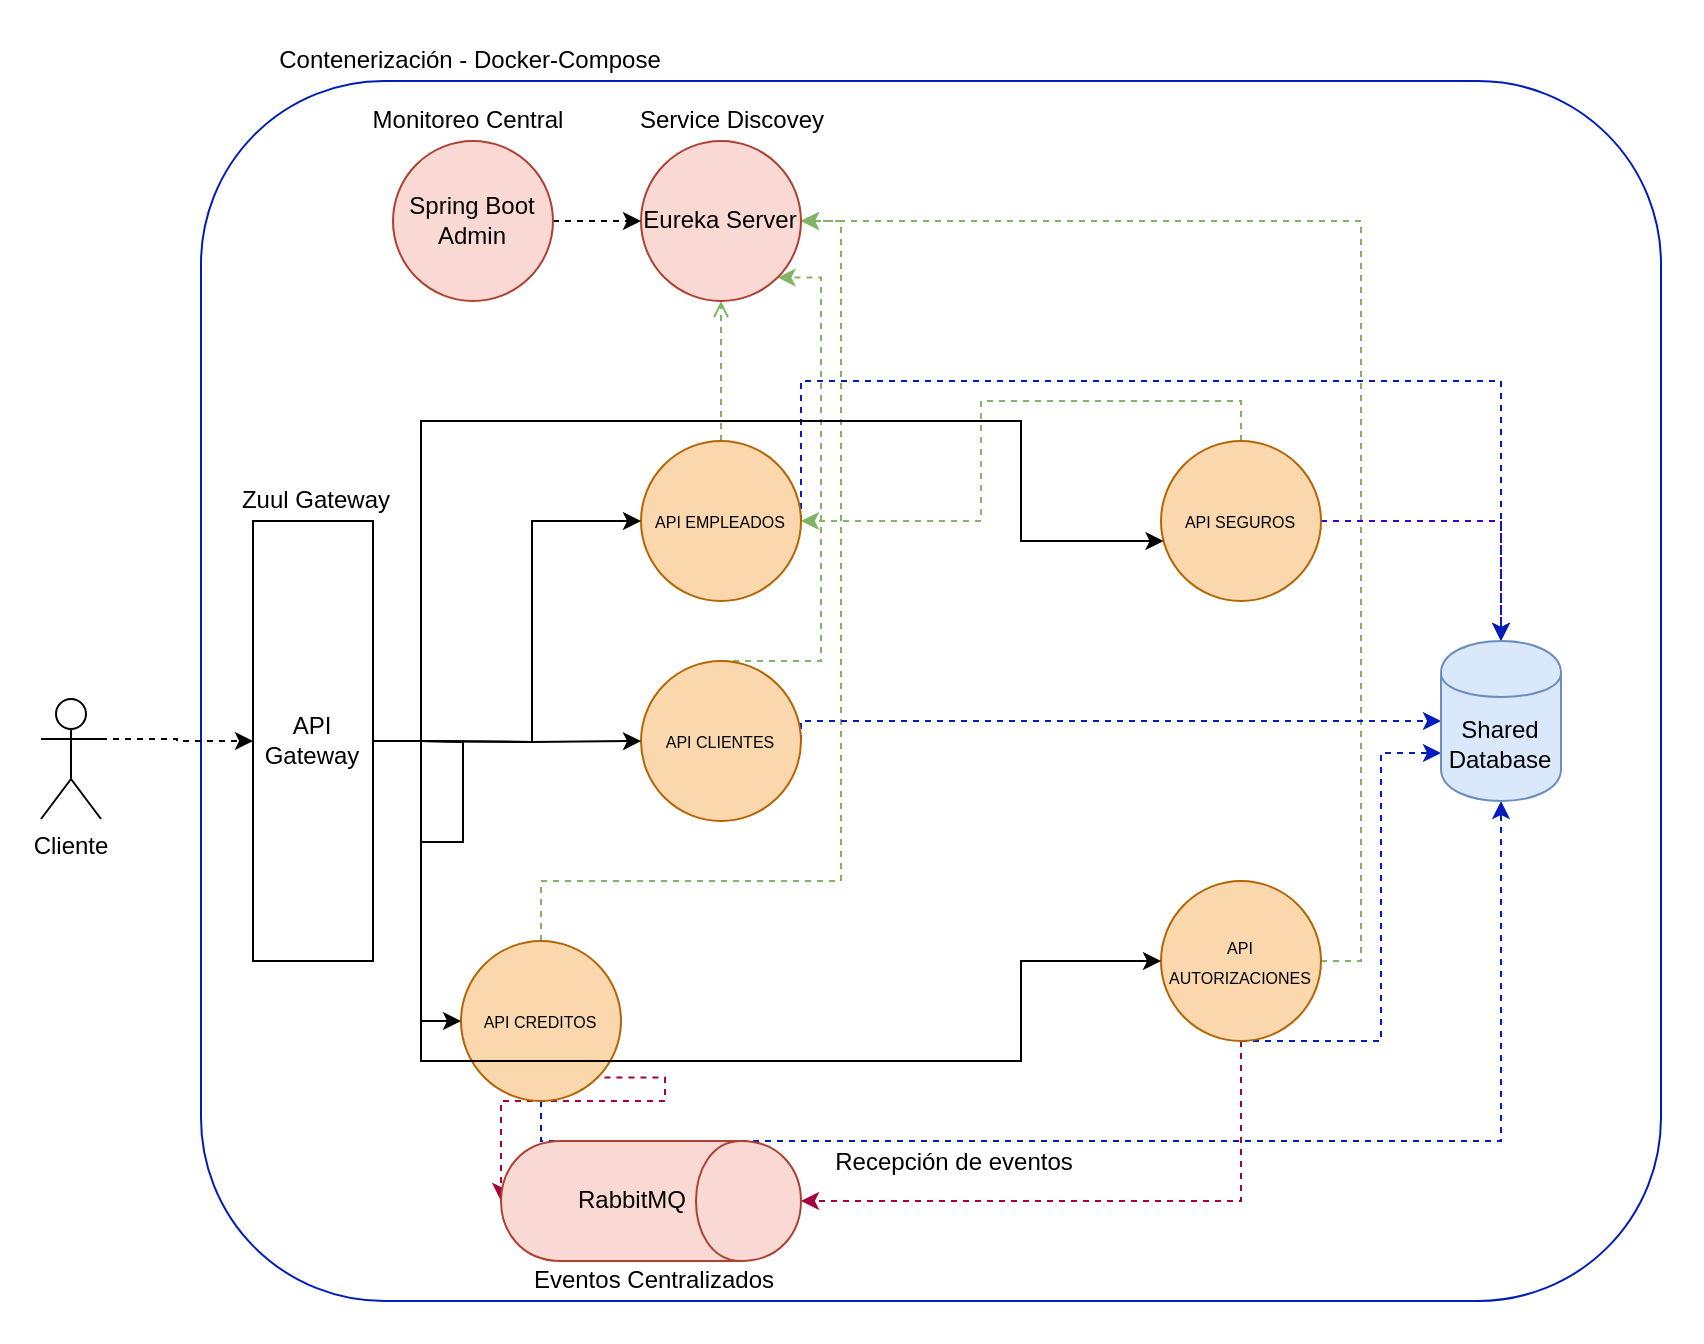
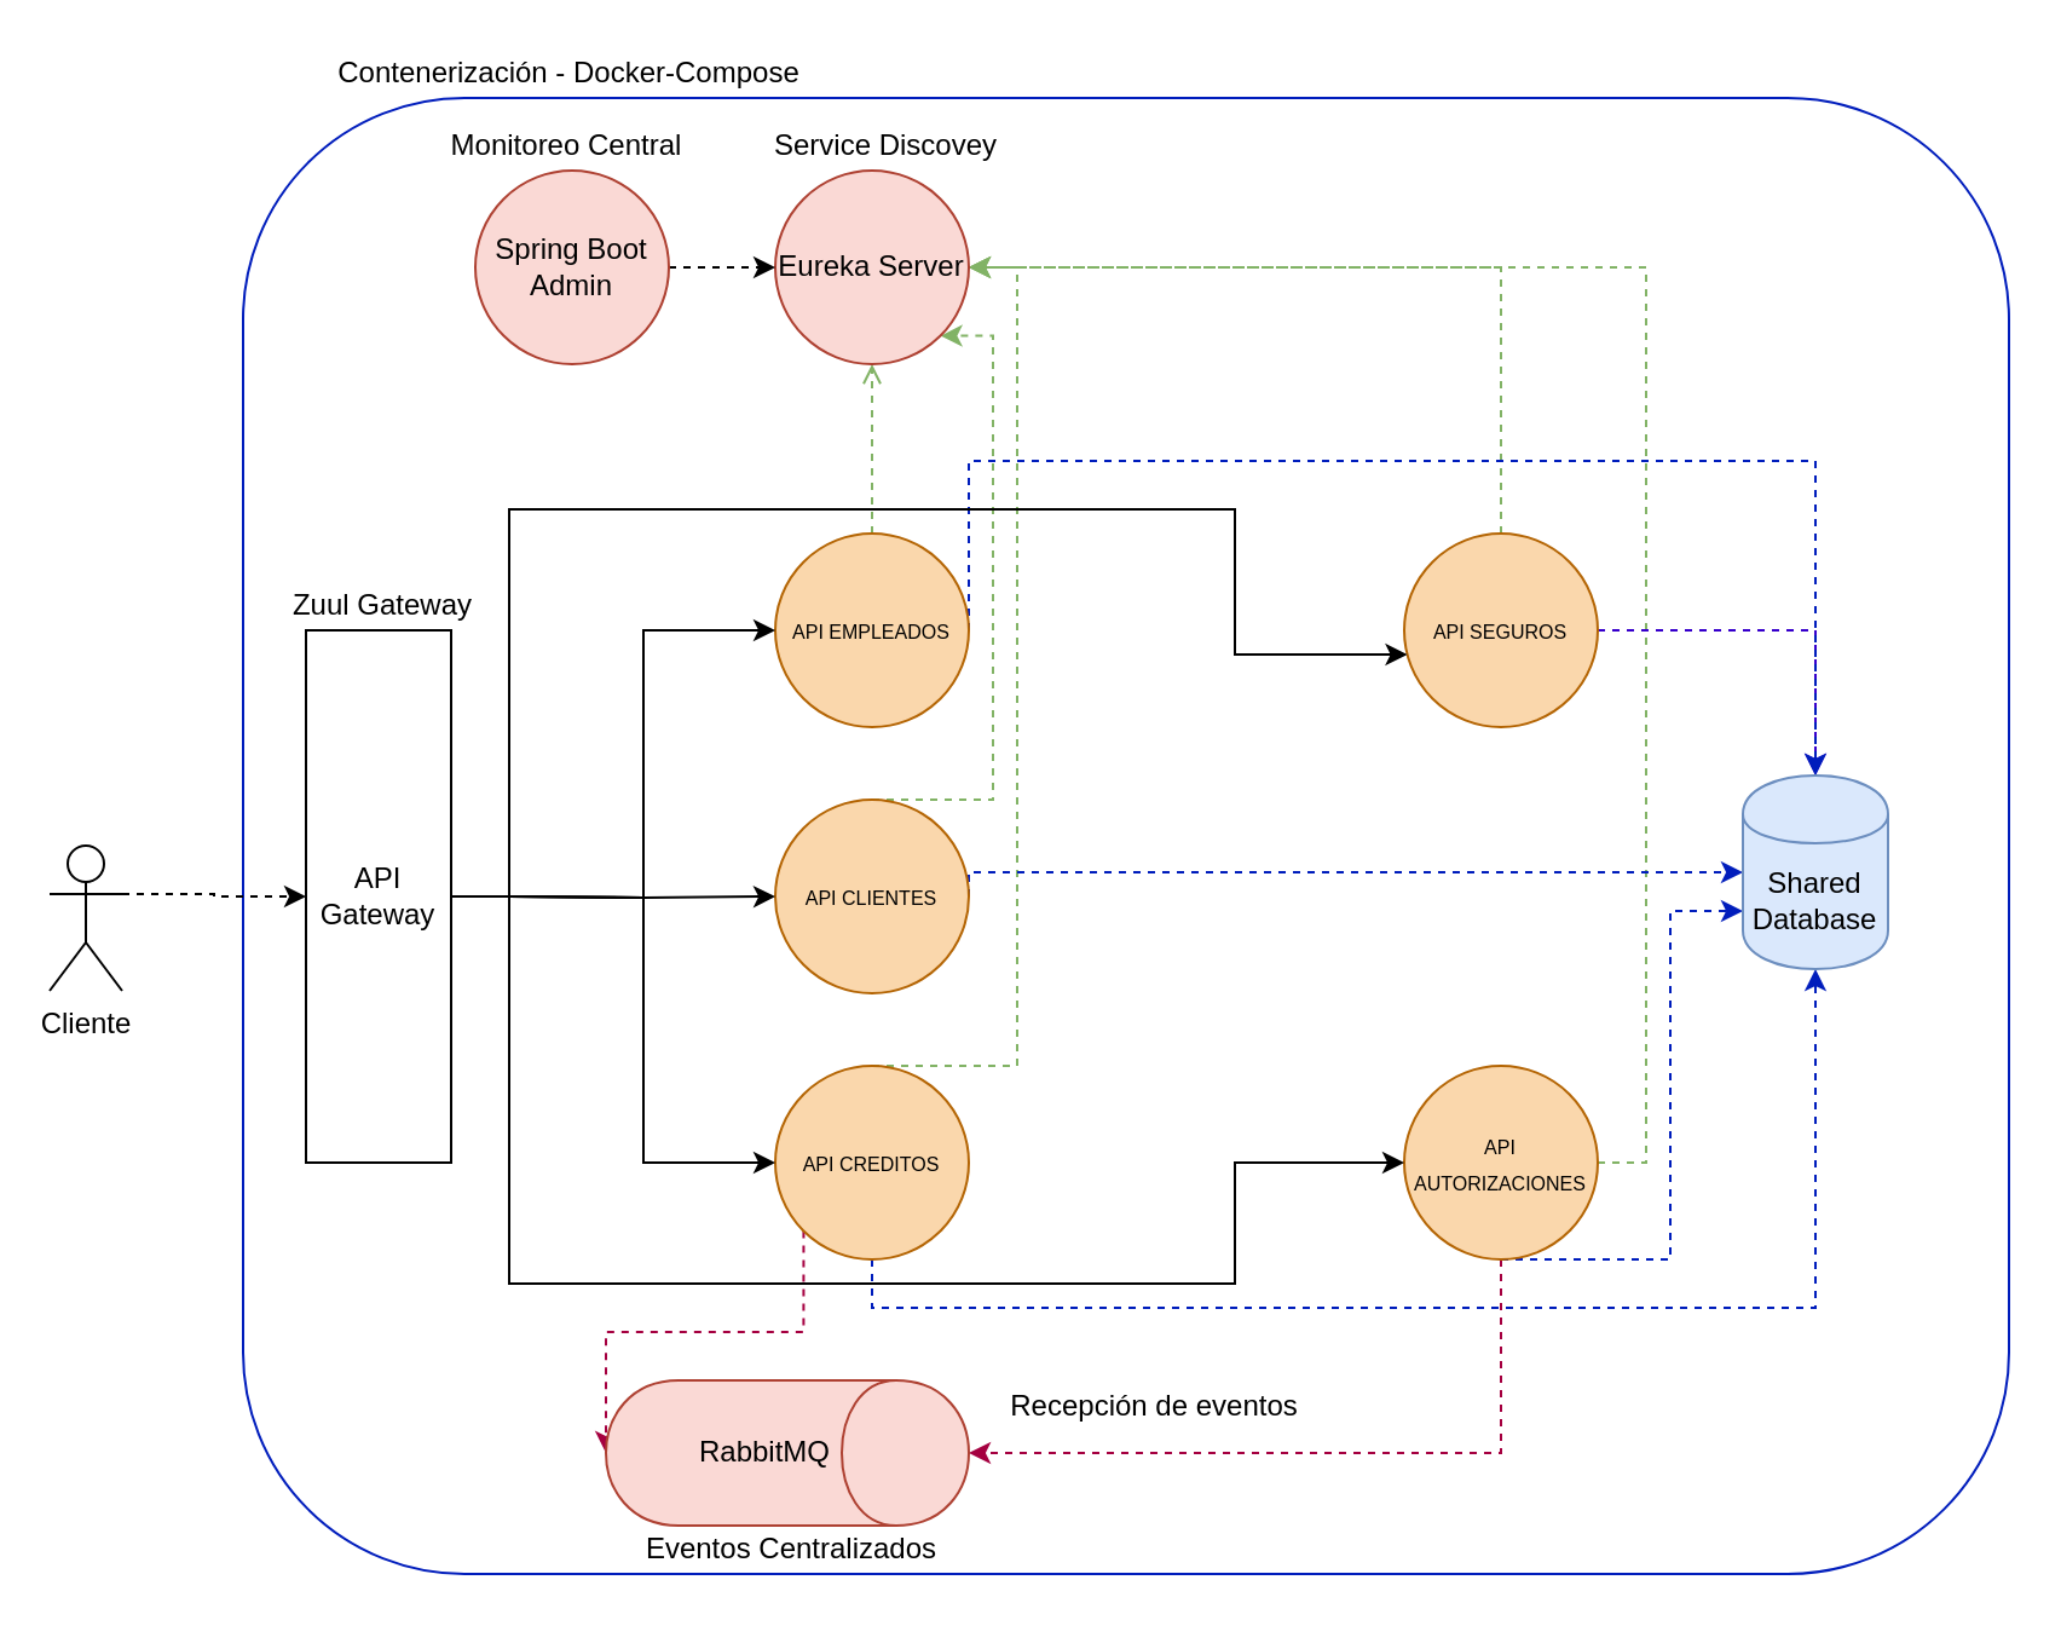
  <mxCell id="0" />
  <mxCell id="1" parent="0" />
  <mxCell id="2" value="" style="rounded=1;whiteSpace=wrap;html=1;strokeColor=#001DBC;fontColor=#ffffff;fillColor=none;" vertex="1" parent="1"><mxGeometry x="100" y="40" width="730" height="610" as="geometry" /></mxCell>
  <mxCell id="3" value="Monitoreo Central" style="text;html=1;strokeColor=none;fillColor=none;align=center;verticalAlign=middle;whiteSpace=wrap;rounded=0;" parent="1" vertex="1"><mxGeometry x="151" y="50" width="166" height="20" as="geometry" /></mxCell>
  <mxCell id="4" value="Recepción de eventos" style="text;html=1;strokeColor=none;fillColor=none;align=center;verticalAlign=middle;whiteSpace=wrap;rounded=0;" parent="1" vertex="1"><mxGeometry x="394" y="571" width="166" height="20" as="geometry" /></mxCell>
  <mxCell id="5" style="edgeStyle=orthogonalEdgeStyle;rounded=0;orthogonalLoop=1;jettySize=auto;html=1;exitX=0.5;exitY=0;exitDx=0;exitDy=0;entryX=1;entryY=0.5;entryDx=0;entryDy=0;dashed=1;fillColor=#d5e8d4;strokeColor=#82b366;" edge="1" parent="1" source="8" target="25"><mxGeometry relative="1" as="geometry"><Array as="points"><mxPoint x="420" y="440" /><mxPoint x="420" y="110" /></Array></mxGeometry></mxCell>
  <mxCell id="6" style="edgeStyle=orthogonalEdgeStyle;rounded=0;orthogonalLoop=1;jettySize=auto;html=1;exitX=0.5;exitY=1;exitDx=0;exitDy=0;entryX=0.5;entryY=1;entryDx=0;entryDy=0;dashed=1;fillColor=#0050ef;strokeColor=#001DBC;" edge="1" parent="1" source="8" target="35"><mxGeometry relative="1" as="geometry" /></mxCell>
  <mxCell id="7" style="edgeStyle=orthogonalEdgeStyle;rounded=0;orthogonalLoop=1;jettySize=auto;html=1;exitX=0;exitY=1;exitDx=0;exitDy=0;entryX=0.5;entryY=1;entryDx=0;entryDy=0;dashed=1;fillColor=#d80073;strokeColor=#A50040;" edge="1" parent="1" source="8" target="29"><mxGeometry relative="1" as="geometry"><Array as="points"><mxPoint x="332" y="550" /><mxPoint x="250" y="550" /></Array></mxGeometry></mxCell>
- <mxCell id="8" value="&lt;font style=&quot;font-size: 8px&quot;&gt;API CREDITOS&lt;br&gt;&lt;/font&gt;" style="ellipse;whiteSpace=wrap;html=1;aspect=fixed;fillColor=#fad7ac;strokeColor=#b46504;" vertex="1" parent="1"><mxGeometry x="230" y="470" width="80" height="80" as="geometry" /></mxCell>
+ <mxCell id="8" value="&lt;font style=&quot;font-size: 8px&quot;&gt;API CREDITOS&lt;br&gt;&lt;/font&gt;" style="ellipse;whiteSpace=wrap;html=1;aspect=fixed;fillColor=#fad7ac;strokeColor=#b46504;" vertex="1" parent="1"><mxGeometry x="320" y="440" width="80" height="80" as="geometry" /></mxCell>
  <mxCell id="9" style="edgeStyle=orthogonalEdgeStyle;rounded=0;orthogonalLoop=1;jettySize=auto;html=1;exitX=1;exitY=0.5;exitDx=0;exitDy=0;entryX=1;entryY=0.5;entryDx=0;entryDy=0;dashed=1;fillColor=#d5e8d4;strokeColor=#82b366;" edge="1" parent="1" source="12" target="25"><mxGeometry relative="1" as="geometry" /></mxCell>
  <mxCell id="10" style="edgeStyle=orthogonalEdgeStyle;rounded=0;orthogonalLoop=1;jettySize=auto;html=1;exitX=0.5;exitY=1;exitDx=0;exitDy=0;entryX=0;entryY=0.7;entryDx=0;entryDy=0;dashed=1;fillColor=#0050ef;strokeColor=#001DBC;" edge="1" parent="1" source="12" target="35"><mxGeometry relative="1" as="geometry"><Array as="points"><mxPoint x="690" y="520" /><mxPoint x="690" y="376" /></Array></mxGeometry></mxCell>
  <mxCell id="11" style="edgeStyle=orthogonalEdgeStyle;rounded=0;orthogonalLoop=1;jettySize=auto;html=1;exitX=0.5;exitY=1;exitDx=0;exitDy=0;entryX=0.5;entryY=0;entryDx=0;entryDy=0;dashed=1;fillColor=#d80073;strokeColor=#A50040;" edge="1" parent="1" source="12" target="29"><mxGeometry relative="1" as="geometry" /></mxCell>
  <mxCell id="12" value="&lt;font style=&quot;font-size: 8px&quot;&gt;API AUTORIZACIONES&lt;/font&gt;" style="ellipse;whiteSpace=wrap;html=1;aspect=fixed;fillColor=#fad7ac;strokeColor=#b46504;" vertex="1" parent="1"><mxGeometry x="580" y="440" width="80" height="80" as="geometry" /></mxCell>
- <mxCell id="13" style="edgeStyle=orthogonalEdgeStyle;rounded=0;orthogonalLoop=1;jettySize=auto;html=1;exitX=0.5;exitY=0;exitDx=0;exitDy=0;dashed=1;fillColor=#d5e8d4;strokeColor=#82b366;" edge="1" parent="1" source="15" target="21"><mxGeometry relative="1" as="geometry" /></mxCell>
+ <mxCell id="13" style="edgeStyle=orthogonalEdgeStyle;rounded=0;orthogonalLoop=1;jettySize=auto;html=1;exitX=0.5;exitY=0;exitDx=0;exitDy=0;entryX=1;entryY=0.5;entryDx=0;entryDy=0;dashed=1;fillColor=#d5e8d4;strokeColor=#82b366;" edge="1" parent="1" source="15" target="25"><mxGeometry relative="1" as="geometry" /></mxCell>
  <mxCell id="14" style="edgeStyle=orthogonalEdgeStyle;rounded=0;orthogonalLoop=1;jettySize=auto;html=1;exitX=1;exitY=0.5;exitDx=0;exitDy=0;entryX=0.5;entryY=0;entryDx=0;entryDy=0;dashed=1;fillColor=#6a00ff;strokeColor=#3700CC;" edge="1" parent="1" source="15" target="35"><mxGeometry relative="1" as="geometry" /></mxCell>
  <mxCell id="15" value="&lt;font style=&quot;font-size: 8px&quot;&gt;API SEGUROS&lt;br&gt;&lt;/font&gt;" style="ellipse;whiteSpace=wrap;html=1;aspect=fixed;fillColor=#fad7ac;strokeColor=#b46504;" vertex="1" parent="1"><mxGeometry x="580" y="220" width="80" height="80" as="geometry" /></mxCell>
  <mxCell id="16" style="edgeStyle=orthogonalEdgeStyle;rounded=0;orthogonalLoop=1;jettySize=auto;html=1;exitX=0.5;exitY=0;exitDx=0;exitDy=0;entryX=1;entryY=1;entryDx=0;entryDy=0;dashed=1;fillColor=#d5e8d4;strokeColor=#82b366;" edge="1" parent="1" source="18" target="25"><mxGeometry relative="1" as="geometry"><Array as="points"><mxPoint x="410" y="330" /><mxPoint x="410" y="138" /></Array></mxGeometry></mxCell>
  <mxCell id="17" style="edgeStyle=orthogonalEdgeStyle;rounded=0;orthogonalLoop=1;jettySize=auto;html=1;exitX=1;exitY=0.5;exitDx=0;exitDy=0;dashed=1;fillColor=#0050ef;strokeColor=#001DBC;" edge="1" parent="1" source="18" target="35"><mxGeometry relative="1" as="geometry"><Array as="points"><mxPoint x="400" y="360" /></Array></mxGeometry></mxCell>
  <mxCell id="18" value="&lt;font style=&quot;font-size: 8px&quot;&gt;API CLIENTES&lt;/font&gt;" style="ellipse;whiteSpace=wrap;html=1;aspect=fixed;fillColor=#fad7ac;strokeColor=#b46504;" vertex="1" parent="1"><mxGeometry x="320" y="330" width="80" height="80" as="geometry" /></mxCell>
  <mxCell id="19" style="edgeStyle=orthogonalEdgeStyle;rounded=0;orthogonalLoop=1;jettySize=auto;html=1;exitX=0.5;exitY=0;exitDx=0;exitDy=0;entryX=0.5;entryY=1;entryDx=0;entryDy=0;dashed=1;fillColor=#d5e8d4;strokeColor=#82b366;endArrow=open;" edge="1" parent="1" source="21" target="25"><mxGeometry relative="1" as="geometry" /></mxCell>
  <mxCell id="20" style="edgeStyle=orthogonalEdgeStyle;rounded=0;orthogonalLoop=1;jettySize=auto;html=1;exitX=1;exitY=0.5;exitDx=0;exitDy=0;entryX=0.5;entryY=0;entryDx=0;entryDy=0;dashed=1;fillColor=#0050ef;strokeColor=#001DBC;" edge="1" parent="1" source="21" target="35"><mxGeometry relative="1" as="geometry"><Array as="points"><mxPoint x="400" y="190" /><mxPoint x="750" y="190" /></Array></mxGeometry></mxCell>
  <mxCell id="21" value="&lt;font style=&quot;font-size: 8px&quot;&gt;API EMPLEADOS&lt;br&gt;&lt;/font&gt;" style="ellipse;whiteSpace=wrap;html=1;aspect=fixed;fillColor=#fad7ac;strokeColor=#b46504;" vertex="1" parent="1"><mxGeometry x="320" y="220" width="80" height="80" as="geometry" /></mxCell>
  <mxCell id="22" style="edgeStyle=orthogonalEdgeStyle;rounded=0;orthogonalLoop=1;jettySize=auto;html=1;exitX=1;exitY=0.333;exitDx=0;exitDy=0;exitPerimeter=0;entryX=0;entryY=0.5;entryDx=0;entryDy=0;" edge="1" parent="1" target="21"><mxGeometry relative="1" as="geometry"><mxPoint x="210" y="370" as="sourcePoint" /></mxGeometry></mxCell>
  <mxCell id="23" style="edgeStyle=orthogonalEdgeStyle;rounded=0;orthogonalLoop=1;jettySize=auto;html=1;exitX=1;exitY=0.333;exitDx=0;exitDy=0;exitPerimeter=0;entryX=0;entryY=0.5;entryDx=0;entryDy=0;" edge="1" parent="1" target="18"><mxGeometry relative="1" as="geometry"><mxPoint x="210" y="370" as="sourcePoint" /></mxGeometry></mxCell>
  <mxCell id="24" style="edgeStyle=orthogonalEdgeStyle;rounded=0;orthogonalLoop=1;jettySize=auto;html=1;exitX=1;exitY=0.333;exitDx=0;exitDy=0;exitPerimeter=0;entryX=0;entryY=0.5;entryDx=0;entryDy=0;" edge="1" parent="1" target="8"><mxGeometry relative="1" as="geometry"><mxPoint x="210" y="370" as="sourcePoint" /></mxGeometry></mxCell>
  <mxCell id="25" value="Eureka Server" style="ellipse;whiteSpace=wrap;html=1;aspect=fixed;fillColor=#fad9d5;strokeColor=#ae4132;" vertex="1" parent="1"><mxGeometry x="320" y="70" width="80" height="80" as="geometry" /></mxCell>
  <mxCell id="26" style="edgeStyle=orthogonalEdgeStyle;rounded=0;orthogonalLoop=1;jettySize=auto;html=1;exitX=0.5;exitY=0;exitDx=0;exitDy=0;" edge="1" parent="1" source="28" target="15"><mxGeometry relative="1" as="geometry"><Array as="points"><mxPoint x="210" y="210" /><mxPoint x="510" y="210" /><mxPoint x="510" y="270" /></Array></mxGeometry></mxCell>
  <mxCell id="27" style="edgeStyle=orthogonalEdgeStyle;rounded=0;orthogonalLoop=1;jettySize=auto;html=1;exitX=0.5;exitY=0;exitDx=0;exitDy=0;entryX=0;entryY=0.5;entryDx=0;entryDy=0;" edge="1" parent="1" source="28" target="12"><mxGeometry relative="1" as="geometry"><Array as="points"><mxPoint x="210" y="370" /><mxPoint x="210" y="530" /><mxPoint x="510" y="530" /><mxPoint x="510" y="480" /></Array></mxGeometry></mxCell>
  <mxCell id="28" value="API Gateway" style="rounded=0;whiteSpace=wrap;html=1;direction=south;" vertex="1" parent="1"><mxGeometry x="126" y="260" width="60" height="220" as="geometry" /></mxCell>
  <mxCell id="29" value="RabbitMQ" style="shape=cylinder;whiteSpace=wrap;html=1;boundedLbl=1;backgroundOutline=1;direction=south;fillColor=#fad9d5;strokeColor=#ae4132;" vertex="1" parent="1"><mxGeometry x="250" y="570" width="150" height="60" as="geometry" /></mxCell>
  <mxCell id="30" style="edgeStyle=orthogonalEdgeStyle;rounded=0;orthogonalLoop=1;jettySize=auto;html=1;exitX=1;exitY=0.5;exitDx=0;exitDy=0;entryX=0;entryY=0.5;entryDx=0;entryDy=0;dashed=1;" edge="1" parent="1" source="31" target="25"><mxGeometry relative="1" as="geometry" /></mxCell>
  <mxCell id="31" value="Spring Boot Admin" style="ellipse;whiteSpace=wrap;html=1;aspect=fixed;fillColor=#fad9d5;strokeColor=#ae4132;" vertex="1" parent="1"><mxGeometry x="196" y="70" width="80" height="80" as="geometry" /></mxCell>
  <mxCell id="32" value="Service Discovey" style="text;html=1;strokeColor=none;fillColor=none;align=center;verticalAlign=middle;whiteSpace=wrap;rounded=0;" vertex="1" parent="1"><mxGeometry x="283" y="50" width="166" height="20" as="geometry" /></mxCell>
  <mxCell id="33" style="edgeStyle=orthogonalEdgeStyle;rounded=0;orthogonalLoop=1;jettySize=auto;html=1;exitX=1;exitY=0.333;exitDx=0;exitDy=0;exitPerimeter=0;entryX=0.5;entryY=1;entryDx=0;entryDy=0;dashed=1;" edge="1" parent="1" source="34" target="28"><mxGeometry relative="1" as="geometry" /></mxCell>
  <mxCell id="34" value="Cliente" style="shape=umlActor;verticalLabelPosition=bottom;labelBackgroundColor=#ffffff;verticalAlign=top;html=1;outlineConnect=0;" vertex="1" parent="1"><mxGeometry x="20" y="349" width="30" height="60" as="geometry" /></mxCell>
  <mxCell id="35" value="Shared Database" style="shape=cylinder;whiteSpace=wrap;html=1;boundedLbl=1;backgroundOutline=1;fillColor=#dae8fc;strokeColor=#6c8ebf;" vertex="1" parent="1"><mxGeometry x="720" y="320" width="60" height="80" as="geometry" /></mxCell>
  <mxCell id="36" value="Eventos Centralizados" style="text;html=1;strokeColor=none;fillColor=none;align=center;verticalAlign=middle;whiteSpace=wrap;rounded=0;" vertex="1" parent="1"><mxGeometry x="244" y="630" width="166" height="20" as="geometry" /></mxCell>
  <mxCell id="37" value="Contenerización - Docker-Compose" style="text;html=1;strokeColor=none;fillColor=none;align=center;verticalAlign=middle;whiteSpace=wrap;rounded=0;" vertex="1" parent="1"><mxGeometry x="120" y="20" width="230" height="20" as="geometry" /></mxCell>
  <mxCell id="38" value="Zuul Gateway" style="text;html=1;strokeColor=none;fillColor=none;align=center;verticalAlign=middle;whiteSpace=wrap;rounded=0;" vertex="1" parent="1"><mxGeometry x="75" y="240" width="166" height="20" as="geometry" /></mxCell>
